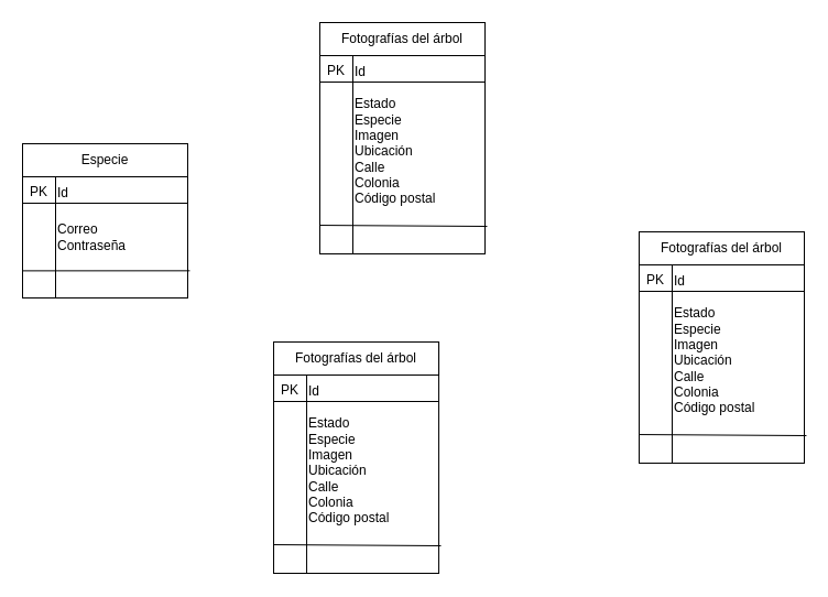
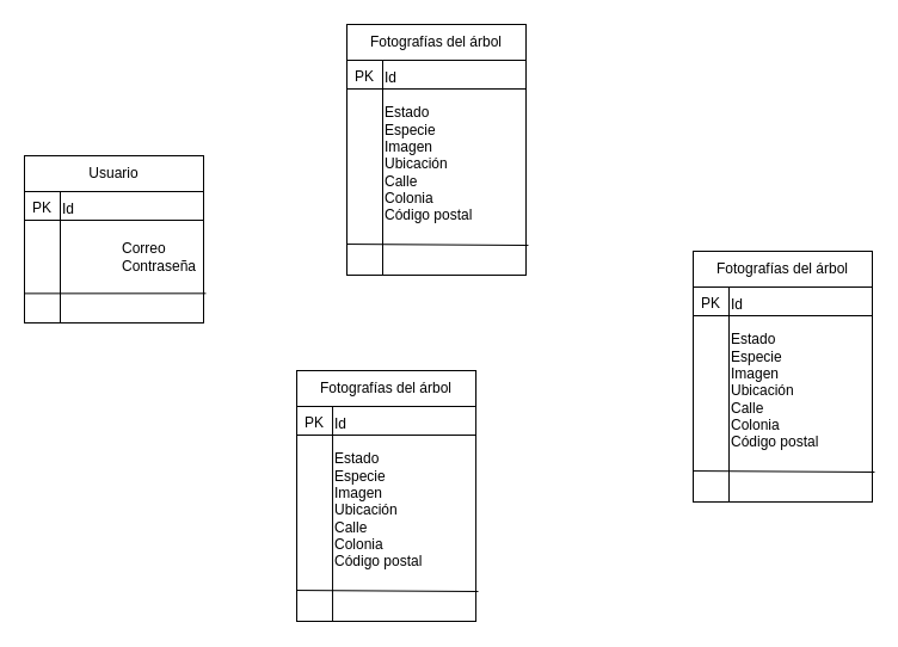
  <mxCell id="0" />
  <mxCell id="1" parent="0" />
  <mxCell id="2" value="" style="rounded=0;whiteSpace=wrap;html=1;" vertex="1" parent="1"><mxGeometry x="290" y="20" width="150" height="210" as="geometry" /></mxCell>
  <mxCell id="3" value="" style="rounded=0;whiteSpace=wrap;html=1;" vertex="1" parent="1"><mxGeometry x="290" y="20" width="150" height="30" as="geometry" /></mxCell>
  <mxCell id="4" value="Fotografías del árbol" style="text;html=1;strokeColor=none;fillColor=none;align=center;verticalAlign=middle;whiteSpace=wrap;rounded=0;" vertex="1" parent="1"><mxGeometry x="300" y="27" width="130" height="15" as="geometry" /></mxCell>
  <mxCell id="5" value="" style="rounded=0;whiteSpace=wrap;html=1;" vertex="1" parent="1"><mxGeometry x="290" y="50" width="30" height="180" as="geometry" /></mxCell>
  <mxCell id="6" value="Estado&lt;br&gt;Especie&lt;br&gt;Imagen&lt;br&gt;Ubicación&lt;br&gt;Calle&lt;br&gt;Colonia&lt;br&gt;Código postal" style="text;html=1;strokeColor=none;fillColor=none;align=left;verticalAlign=middle;whiteSpace=wrap;rounded=0;" vertex="1" parent="1"><mxGeometry x="320" y="90" width="80" height="94" as="geometry" /></mxCell>
  <mxCell id="7" value="" style="endArrow=none;html=1;exitX=0;exitY=0.878;exitDx=0;exitDy=0;exitPerimeter=0;entryX=1.013;entryY=0.881;entryDx=0;entryDy=0;verticalAlign=middle;entryPerimeter=0;" edge="1" parent="1" target="2"><mxGeometry width="50" height="50" relative="1" as="geometry"><mxPoint x="290" y="204.04" as="sourcePoint" /><mxPoint x="320" y="204" as="targetPoint" /></mxGeometry></mxCell>
  <mxCell id="8" value="Id" style="text;html=1;strokeColor=none;fillColor=none;align=left;verticalAlign=middle;whiteSpace=wrap;rounded=0;" vertex="1" parent="1"><mxGeometry x="320" y="55" width="40" height="20" as="geometry" /></mxCell>
  <mxCell id="9" value="PK" style="text;html=1;strokeColor=none;fillColor=none;align=center;verticalAlign=middle;whiteSpace=wrap;rounded=0;" vertex="1" parent="1"><mxGeometry x="290" y="56" width="30" height="15" as="geometry" /></mxCell>
  <mxCell id="10" value="" style="endArrow=none;html=1;exitX=0.067;exitY=0.15;exitDx=0;exitDy=0;exitPerimeter=0;verticalAlign=middle;" edge="1" parent="1"><mxGeometry width="50" height="50" relative="1" as="geometry"><mxPoint x="290" y="74" as="sourcePoint" /><mxPoint x="440" y="74" as="targetPoint" /></mxGeometry></mxCell>
  <mxCell id="11" value="" style="rounded=0;whiteSpace=wrap;html=1;" vertex="1" parent="1"><mxGeometry x="20" y="130" width="150" height="140" as="geometry" /></mxCell>
  <mxCell id="12" value="" style="rounded=0;whiteSpace=wrap;html=1;" vertex="1" parent="1"><mxGeometry x="20" y="130" width="150" height="30" as="geometry" /></mxCell>
- <mxCell id="13" value="Especie" style="text;html=1;strokeColor=none;fillColor=none;align=center;verticalAlign=middle;whiteSpace=wrap;rounded=0;" vertex="1" parent="1"><mxGeometry x="30" y="137" width="130" height="15" as="geometry" /></mxCell>
+ <mxCell id="13" value="Usuario" style="text;html=1;strokeColor=none;fillColor=none;align=center;verticalAlign=middle;whiteSpace=wrap;rounded=0;" vertex="1" parent="1"><mxGeometry x="30" y="137" width="130" height="15" as="geometry" /></mxCell>
  <mxCell id="14" value="" style="rounded=0;whiteSpace=wrap;html=1;" vertex="1" parent="1"><mxGeometry x="20" y="160" width="30" height="110" as="geometry" /></mxCell>
- <mxCell id="15" value="Correo&lt;br&gt;Contraseña" style="text;html=1;strokeColor=none;fillColor=none;align=left;verticalAlign=middle;whiteSpace=wrap;rounded=0;" vertex="1" parent="1"><mxGeometry x="50" y="200" width="60" height="30" as="geometry" /></mxCell>
+ <mxCell id="15" value="Correo&lt;br&gt;Contraseña" style="text;html=1;strokeColor=none;fillColor=none;align=left;verticalAlign=middle;whiteSpace=wrap;rounded=0;" vertex="1" parent="1"><mxGeometry x="100" y="200" width="60" height="30" as="geometry" /></mxCell>
  <mxCell id="16" value="" style="endArrow=none;html=1;exitX=0;exitY=0.849;exitDx=0;exitDy=0;exitPerimeter=0;entryX=1.013;entryY=0.881;entryDx=0;entryDy=0;verticalAlign=middle;entryPerimeter=0;" edge="1" parent="1"><mxGeometry width="50" height="50" relative="1" as="geometry"><mxPoint x="20" y="245.39" as="sourcePoint" /><mxPoint x="171.95" y="245.34" as="targetPoint" /></mxGeometry></mxCell>
  <mxCell id="17" value="Id" style="text;html=1;strokeColor=none;fillColor=none;align=left;verticalAlign=middle;whiteSpace=wrap;rounded=0;" vertex="1" parent="1"><mxGeometry x="50" y="165" width="40" height="20" as="geometry" /></mxCell>
  <mxCell id="18" value="PK" style="text;html=1;strokeColor=none;fillColor=none;align=center;verticalAlign=middle;whiteSpace=wrap;rounded=0;" vertex="1" parent="1"><mxGeometry x="20" y="166" width="30" height="15" as="geometry" /></mxCell>
  <mxCell id="19" value="" style="endArrow=none;html=1;exitX=0.067;exitY=0.15;exitDx=0;exitDy=0;exitPerimeter=0;verticalAlign=middle;" edge="1" parent="1"><mxGeometry width="50" height="50" relative="1" as="geometry"><mxPoint x="20" y="184" as="sourcePoint" /><mxPoint x="170" y="184" as="targetPoint" /></mxGeometry></mxCell>
  <mxCell id="20" value="" style="rounded=0;whiteSpace=wrap;html=1;" vertex="1" parent="1"><mxGeometry x="248.05" y="310" width="150" height="210" as="geometry" /></mxCell>
  <mxCell id="21" value="" style="rounded=0;whiteSpace=wrap;html=1;" vertex="1" parent="1"><mxGeometry x="248.05" y="310" width="150" height="30" as="geometry" /></mxCell>
  <mxCell id="22" value="Fotografías del árbol" style="text;html=1;strokeColor=none;fillColor=none;align=center;verticalAlign=middle;whiteSpace=wrap;rounded=0;" vertex="1" parent="1"><mxGeometry x="258.05" y="317" width="130" height="15" as="geometry" /></mxCell>
  <mxCell id="23" value="" style="rounded=0;whiteSpace=wrap;html=1;" vertex="1" parent="1"><mxGeometry x="248.05" y="340" width="30" height="180" as="geometry" /></mxCell>
  <mxCell id="24" value="Estado&lt;br&gt;Especie&lt;br&gt;Imagen&lt;br&gt;Ubicación&lt;br&gt;Calle&lt;br&gt;Colonia&lt;br&gt;Código postal" style="text;html=1;strokeColor=none;fillColor=none;align=left;verticalAlign=middle;whiteSpace=wrap;rounded=0;" vertex="1" parent="1"><mxGeometry x="278.05" y="380" width="80" height="94" as="geometry" /></mxCell>
  <mxCell id="25" value="" style="endArrow=none;html=1;exitX=0;exitY=0.878;exitDx=0;exitDy=0;exitPerimeter=0;entryX=1.013;entryY=0.881;entryDx=0;entryDy=0;verticalAlign=middle;entryPerimeter=0;" edge="1" parent="1" target="20"><mxGeometry width="50" height="50" relative="1" as="geometry"><mxPoint x="248.05" y="494.04" as="sourcePoint" /><mxPoint x="278.05" y="494" as="targetPoint" /></mxGeometry></mxCell>
  <mxCell id="26" value="Id" style="text;html=1;strokeColor=none;fillColor=none;align=left;verticalAlign=middle;whiteSpace=wrap;rounded=0;" vertex="1" parent="1"><mxGeometry x="278.05" y="345" width="40" height="20" as="geometry" /></mxCell>
  <mxCell id="27" value="PK" style="text;html=1;strokeColor=none;fillColor=none;align=center;verticalAlign=middle;whiteSpace=wrap;rounded=0;" vertex="1" parent="1"><mxGeometry x="248.05" y="346" width="30" height="15" as="geometry" /></mxCell>
  <mxCell id="28" value="" style="endArrow=none;html=1;exitX=0.067;exitY=0.15;exitDx=0;exitDy=0;exitPerimeter=0;verticalAlign=middle;" edge="1" parent="1"><mxGeometry width="50" height="50" relative="1" as="geometry"><mxPoint x="248.05" y="364" as="sourcePoint" /><mxPoint x="398.05" y="364" as="targetPoint" /></mxGeometry></mxCell>
  <mxCell id="29" value="" style="rounded=0;whiteSpace=wrap;html=1;" vertex="1" parent="1"><mxGeometry x="580" y="210" width="150" height="210" as="geometry" /></mxCell>
  <mxCell id="30" value="" style="rounded=0;whiteSpace=wrap;html=1;" vertex="1" parent="1"><mxGeometry x="580" y="210" width="150" height="30" as="geometry" /></mxCell>
  <mxCell id="31" value="Fotografías del árbol" style="text;html=1;strokeColor=none;fillColor=none;align=center;verticalAlign=middle;whiteSpace=wrap;rounded=0;" vertex="1" parent="1"><mxGeometry x="590" y="217" width="130" height="15" as="geometry" /></mxCell>
  <mxCell id="32" value="" style="rounded=0;whiteSpace=wrap;html=1;" vertex="1" parent="1"><mxGeometry x="580" y="240" width="30" height="180" as="geometry" /></mxCell>
  <mxCell id="33" value="Estado&lt;br&gt;Especie&lt;br&gt;Imagen&lt;br&gt;Ubicación&lt;br&gt;Calle&lt;br&gt;Colonia&lt;br&gt;Código postal" style="text;html=1;strokeColor=none;fillColor=none;align=left;verticalAlign=middle;whiteSpace=wrap;rounded=0;" vertex="1" parent="1"><mxGeometry x="610" y="280" width="80" height="94" as="geometry" /></mxCell>
  <mxCell id="34" value="" style="endArrow=none;html=1;exitX=0;exitY=0.878;exitDx=0;exitDy=0;exitPerimeter=0;entryX=1.013;entryY=0.881;entryDx=0;entryDy=0;verticalAlign=middle;entryPerimeter=0;" edge="1" parent="1" target="29"><mxGeometry width="50" height="50" relative="1" as="geometry"><mxPoint x="580" y="394.04" as="sourcePoint" /><mxPoint x="610" y="394" as="targetPoint" /></mxGeometry></mxCell>
  <mxCell id="35" value="Id" style="text;html=1;strokeColor=none;fillColor=none;align=left;verticalAlign=middle;whiteSpace=wrap;rounded=0;" vertex="1" parent="1"><mxGeometry x="610" y="245" width="40" height="20" as="geometry" /></mxCell>
  <mxCell id="36" value="PK" style="text;html=1;strokeColor=none;fillColor=none;align=center;verticalAlign=middle;whiteSpace=wrap;rounded=0;" vertex="1" parent="1"><mxGeometry x="580" y="246" width="30" height="15" as="geometry" /></mxCell>
  <mxCell id="37" value="" style="endArrow=none;html=1;exitX=0.067;exitY=0.15;exitDx=0;exitDy=0;exitPerimeter=0;verticalAlign=middle;" edge="1" parent="1"><mxGeometry width="50" height="50" relative="1" as="geometry"><mxPoint x="580" y="264" as="sourcePoint" /><mxPoint x="730" y="264" as="targetPoint" /></mxGeometry></mxCell>
